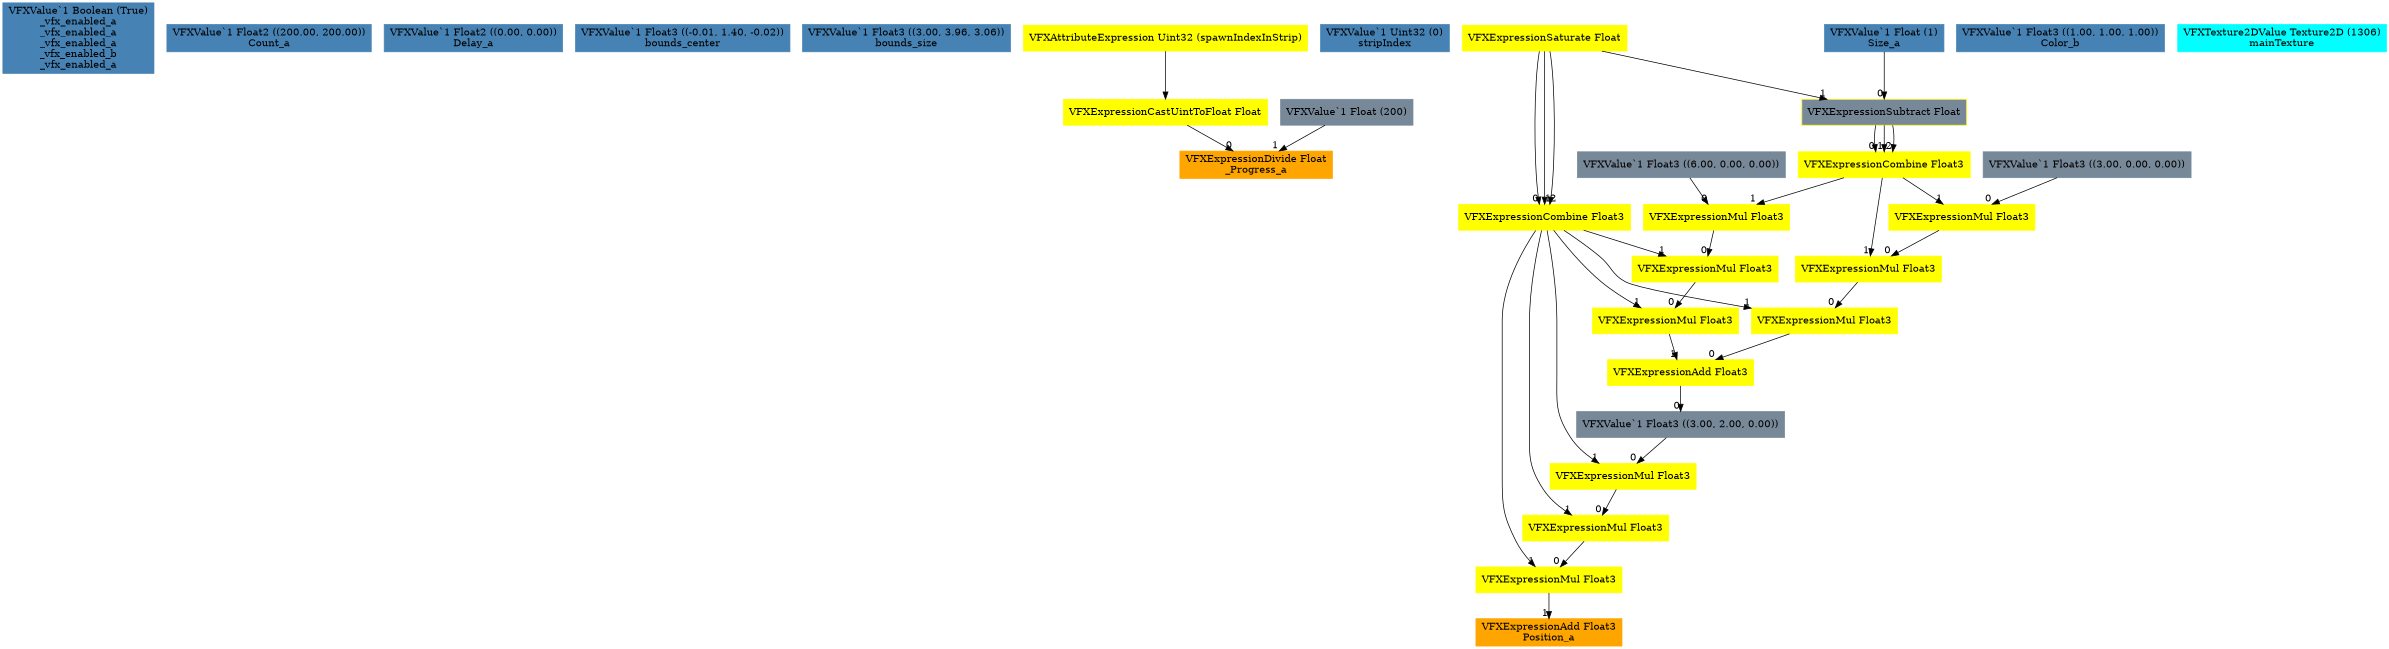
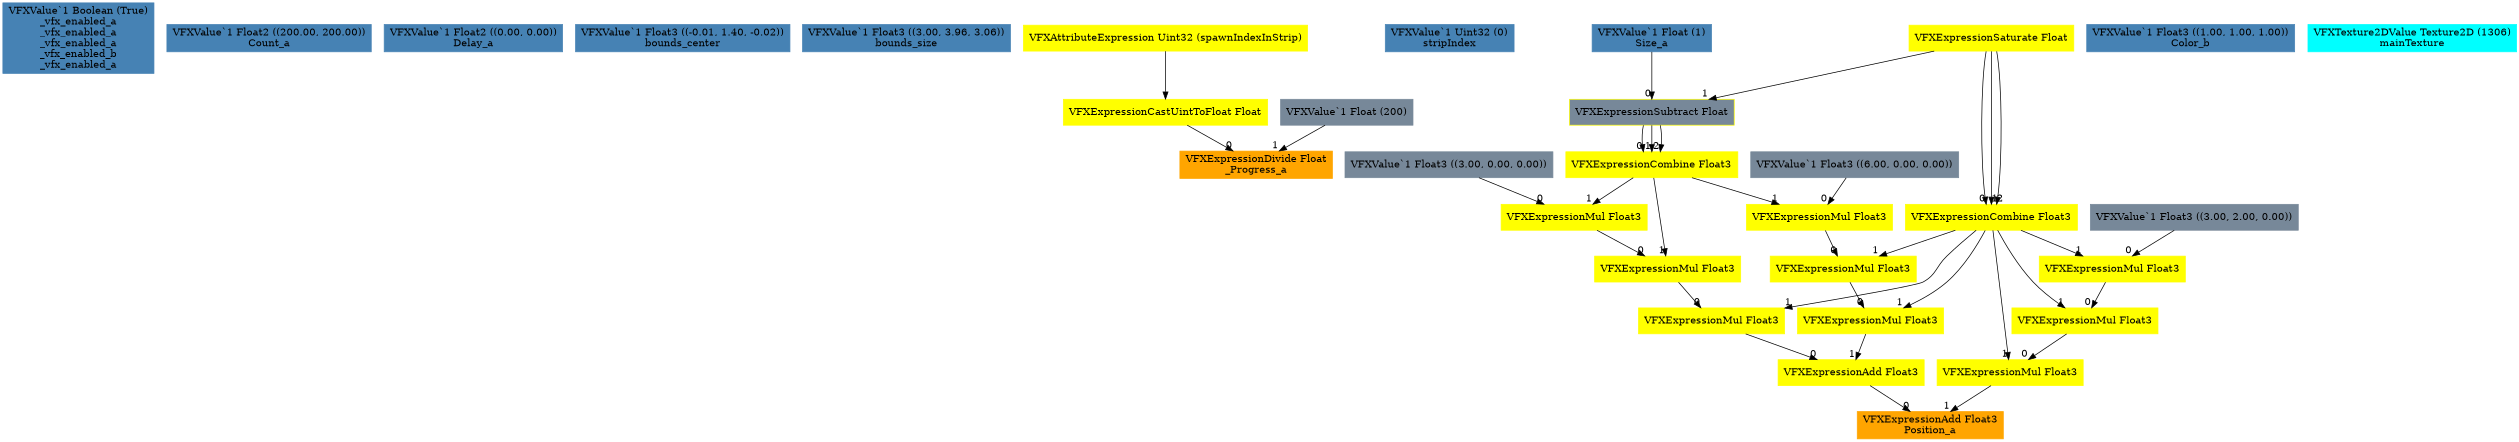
  digraph {
    node [color=yellow shape=box style=filled]
    edge [headlabel=0]
    n1 [color=steelblue label="VFXValue`1 Boolean (True)\n_vfx_enabled_a\n_vfx_enabled_a\n_vfx_enabled_a\n_vfx_enabled_b\n_vfx_enabled_a"]
    n2 [color=steelblue label="VFXValue`1 Float2 ((200.00, 200.00))\nCount_a"]
    n3 [color=steelblue label="VFXValue`1 Float2 ((0.00, 0.00))\nDelay_a"]
    n4 [color=steelblue label="VFXValue`1 Float3 ((-0.01, 1.40, -0.02))\nbounds_center"]
    n5 [color=steelblue label="VFXValue`1 Float3 ((3.00, 3.96, 3.06))\nbounds_size"]
    n6 [color=orange label="VFXExpressionDivide Float\n_Progress_a"]
    n7 [label="VFXExpressionCastUintToFloat Float"]
    n8 [label="VFXAttributeExpression Uint32 (spawnIndexInStrip)"]
    n9 [color=lightslategray label="VFXValue`1 Float (200)"]
    n10 [color=steelblue label="VFXValue`1 Uint32 (0)\nstripIndex"]
    n11 [color=orange label="VFXExpressionAdd Float3\nPosition_a"]
    n12 [label="VFXExpressionAdd Float3"]
    n13 [label="VFXExpressionMul Float3"]
    n14 [label="VFXExpressionMul Float3"]
    n15 [label="VFXExpressionMul Float3"]
    n16 [color=lightslategray label="VFXValue`1 Float3 ((3.00, 0.00, 0.00))"]
    n17 [label="VFXExpressionCombine Float3"]
    n18 [label="VFXExpressionMul Float3"]
    n19 [label="VFXExpressionMul Float3"]
    n20 [fillcolor=lightslategray label="VFXExpressionSubtract Float"]
    n21 [color=steelblue label="VFXValue`1 Float (1)\nSize_a"]
    n22 [label="VFXExpressionSaturate Float"]
    n23 [label="VFXExpressionCombine Float3"]
    n24 [label="VFXExpressionMul Float3"]
    n25 [label="VFXExpressionMul Float3"]
    n26 [label="VFXExpressionMul Float3"]
    n27 [label="VFXExpressionMul Float3"]
    n28 [color=lightslategray label="VFXValue`1 Float3 ((6.00, 0.00, 0.00))"]
    n29 [color=lightslategray label="VFXValue`1 Float3 ((3.00, 2.00, 0.00))"]
    n30 [color=steelblue label="VFXValue`1 Float3 ((1.00, 1.00, 1.00))\nColor_b"]
    n31 [color=cyan label="VFXTexture2DValue Texture2D (1306)\nmainTexture"]
    n7 -> n6
    n8 -> n7 [headlabel=""]
    n9 -> n6 [headlabel=1]
-   n12 -> n29
+   n12 -> n11
    n13 -> n12
    n14 -> n13
    n15 -> n14
    n16 -> n15
    n17 -> n14 [headlabel=1]
    n17 -> n15 [headlabel=1]
    n17 -> n18 [headlabel=1]
    n18 -> n19
    n19 -> n24
    n20 -> n17
    n20 -> n17 [headlabel=1]
    n20 -> n17 [headlabel=2]
    n21 -> n20
    n22 -> n20 [headlabel=1]
    n22 -> n23
    n22 -> n23 [headlabel=1]
    n22 -> n23 [headlabel=2]
    n23 -> n13 [headlabel=1]
    n23 -> n19 [headlabel=1]
    n23 -> n24 [headlabel=1]
    n23 -> n25 [headlabel=1]
    n23 -> n26 [headlabel=1]
    n23 -> n27 [headlabel=1]
    n24 -> n12 [headlabel=1]
    n25 -> n11 [headlabel=1]
    n26 -> n25
    n27 -> n26
    n28 -> n18
    n29 -> n27
  }
